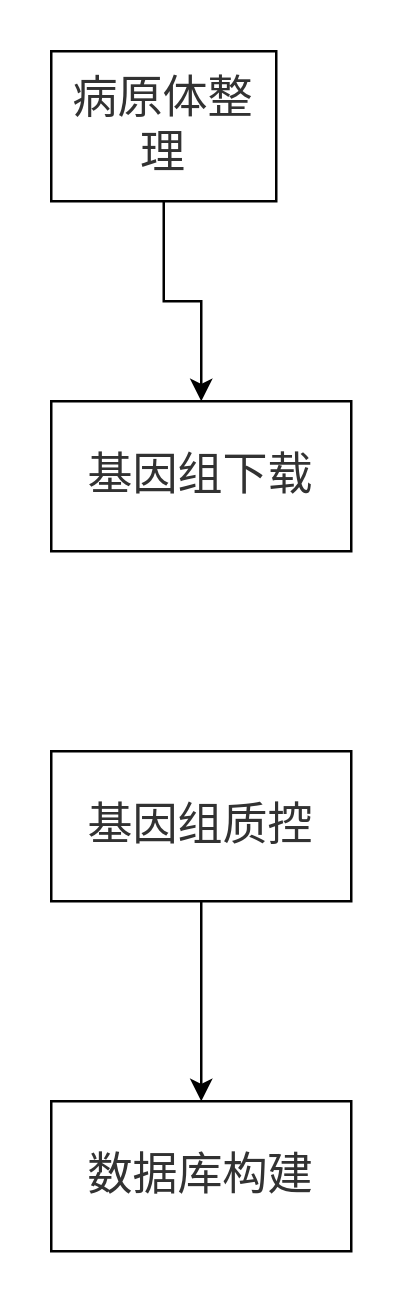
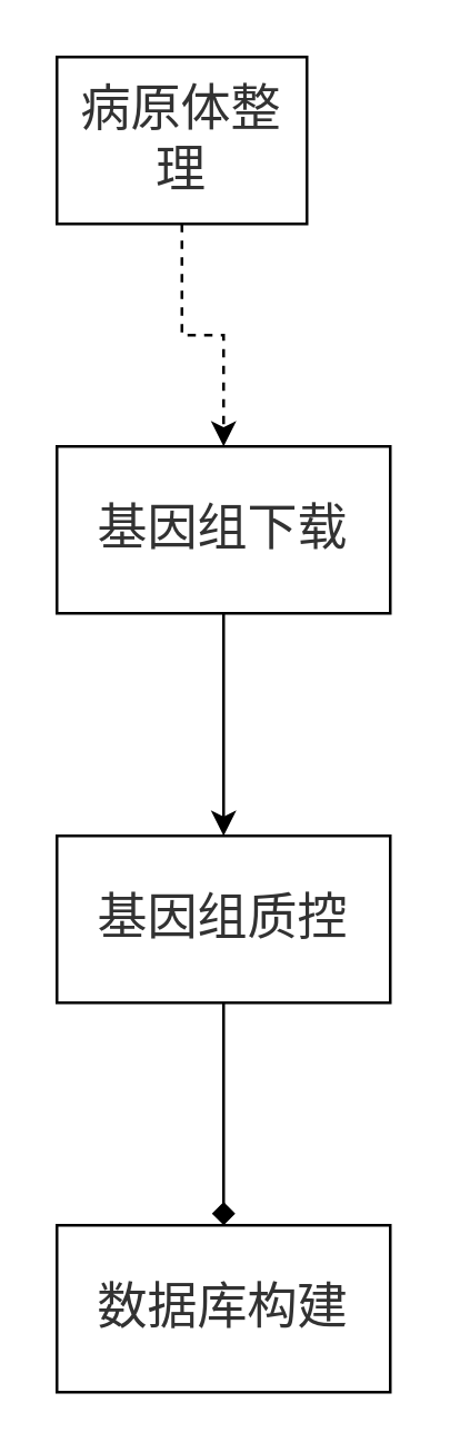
  <mxCell id="0" />
  <mxCell id="1" parent="0" />
- <mxCell id="2" value="" style="edgeStyle=orthogonalEdgeStyle;rounded=0;orthogonalLoop=1;jettySize=auto;html=1;" edge="1" parent="1" source="3" target="5"><mxGeometry relative="1" as="geometry" /></mxCell>
+ <mxCell id="2" value="" style="edgeStyle=orthogonalEdgeStyle;rounded=0;orthogonalLoop=1;jettySize=auto;html=1;dashed=1;" edge="1" parent="1" source="3" target="5"><mxGeometry relative="1" as="geometry" /></mxCell>
  <mxCell id="3" value="&lt;span style=&quot;color: rgb(50, 50, 50); font-family: &amp;quot;Microsoft YaHei&amp;quot;, 微软雅黑, Arial; font-size: 18px; background-color: rgba(255, 255, 255, 0.01);&quot;&gt;病原体整理&lt;/span&gt;" style="rounded=0;whiteSpace=wrap;html=1;" vertex="1" parent="1"><mxGeometry x="20" y="20" width="90" height="60" as="geometry" /></mxCell>
+ <mxCell id="4" value="" style="edgeStyle=orthogonalEdgeStyle;rounded=0;orthogonalLoop=1;jettySize=auto;html=1;" edge="1" parent="1" source="5" target="7"><mxGeometry relative="1" as="geometry" /></mxCell>
  <mxCell id="5" value="&lt;span style=&quot;color: rgb(50, 50, 50); font-family: &amp;quot;Microsoft YaHei&amp;quot;, 微软雅黑, Arial; font-size: 18px; background-color: rgba(255, 255, 255, 0.01);&quot;&gt;基因组下载&lt;/span&gt;" style="rounded=0;whiteSpace=wrap;html=1;" vertex="1" parent="1"><mxGeometry x="20" y="160" width="120" height="60" as="geometry" /></mxCell>
- <mxCell id="6" value="" style="edgeStyle=orthogonalEdgeStyle;rounded=0;orthogonalLoop=1;jettySize=auto;html=1;" edge="1" parent="1" source="7" target="8"><mxGeometry relative="1" as="geometry" /></mxCell>
+ <mxCell id="6" value="" style="edgeStyle=orthogonalEdgeStyle;rounded=0;orthogonalLoop=1;jettySize=auto;html=1;endArrow=diamond;" edge="1" parent="1" source="7" target="8"><mxGeometry relative="1" as="geometry" /></mxCell>
  <mxCell id="7" value="&lt;span style=&quot;color: rgb(50, 50, 50); font-family: &amp;quot;Microsoft YaHei&amp;quot;, 微软雅黑, Arial; font-size: 18px; background-color: rgba(255, 255, 255, 0.01);&quot;&gt;基因组质控&lt;/span&gt;" style="rounded=0;whiteSpace=wrap;html=1;" vertex="1" parent="1"><mxGeometry x="20" y="300" width="120" height="60" as="geometry" /></mxCell>
  <mxCell id="8" value="&lt;span style=&quot;color: rgb(50, 50, 50); font-family: &amp;quot;Microsoft YaHei&amp;quot;, 微软雅黑, Arial; font-size: 18px; background-color: rgba(255, 255, 255, 0.01);&quot;&gt;数据库构建&lt;/span&gt;" style="rounded=0;whiteSpace=wrap;html=1;" vertex="1" parent="1"><mxGeometry x="20" y="440" width="120" height="60" as="geometry" /></mxCell>
